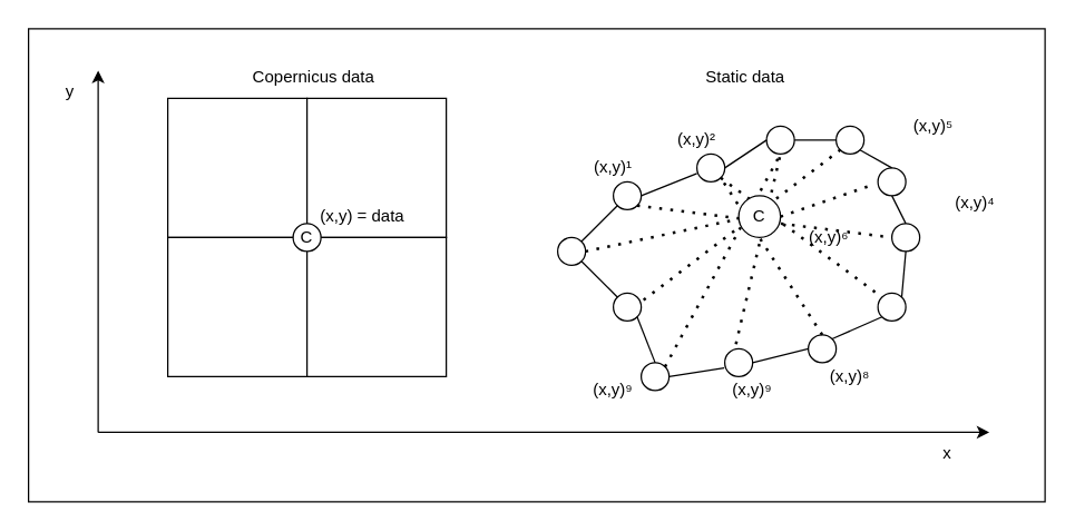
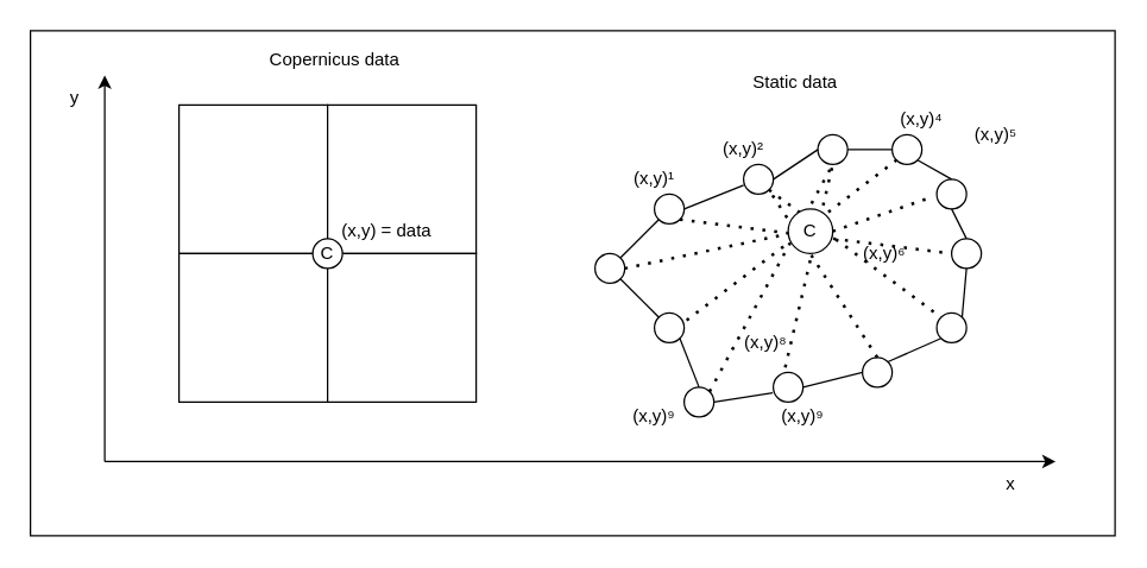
  <mxCell id="0" />
  <mxCell id="1" parent="0" />
  <mxCell id="2" value="" style="rounded=0;whiteSpace=wrap;html=1;" vertex="1" parent="1"><mxGeometry x="20" y="20" width="730" height="340" as="geometry" /></mxCell>
  <mxCell id="3" value="" style="whiteSpace=wrap;html=1;aspect=fixed;" vertex="1" parent="1"><mxGeometry x="120" y="70" width="100" height="100" as="geometry" /></mxCell>
  <mxCell id="4" value="" style="whiteSpace=wrap;html=1;aspect=fixed;" vertex="1" parent="1"><mxGeometry x="220" y="70" width="100" height="100" as="geometry" /></mxCell>
  <mxCell id="5" value="" style="whiteSpace=wrap;html=1;aspect=fixed;" vertex="1" parent="1"><mxGeometry x="120" y="170" width="100" height="100" as="geometry" /></mxCell>
  <mxCell id="6" value="" style="whiteSpace=wrap;html=1;aspect=fixed;" vertex="1" parent="1"><mxGeometry x="220" y="170" width="100" height="100" as="geometry" /></mxCell>
  <mxCell id="7" value="" style="ellipse;whiteSpace=wrap;html=1;aspect=fixed;" vertex="1" parent="1"><mxGeometry x="210" y="160" width="20" height="20" as="geometry" /></mxCell>
  <mxCell id="8" value="(x,y) = data" style="text;html=1;align=center;verticalAlign=middle;whiteSpace=wrap;rounded=0;" vertex="1" parent="1"><mxGeometry x="225" y="140" width="70" height="30" as="geometry" /></mxCell>
  <mxCell id="9" value="" style="ellipse;whiteSpace=wrap;html=1;aspect=fixed;" vertex="1" parent="1"><mxGeometry x="440" y="130" width="20" height="20" as="geometry" /></mxCell>
  <mxCell id="10" value="" style="ellipse;whiteSpace=wrap;html=1;aspect=fixed;" vertex="1" parent="1"><mxGeometry x="400" y="170" width="20" height="20" as="geometry" /></mxCell>
  <mxCell id="11" value="" style="ellipse;whiteSpace=wrap;html=1;aspect=fixed;" vertex="1" parent="1"><mxGeometry x="440" y="210" width="20" height="20" as="geometry" /></mxCell>
  <mxCell id="12" value="" style="ellipse;whiteSpace=wrap;html=1;aspect=fixed;" vertex="1" parent="1"><mxGeometry x="500" y="110" width="20" height="20" as="geometry" /></mxCell>
  <mxCell id="13" value="" style="ellipse;whiteSpace=wrap;html=1;aspect=fixed;" vertex="1" parent="1"><mxGeometry x="550" y="90" width="20" height="20" as="geometry" /></mxCell>
  <mxCell id="14" value="" style="ellipse;whiteSpace=wrap;html=1;aspect=fixed;" vertex="1" parent="1"><mxGeometry x="600" y="90" width="20" height="20" as="geometry" /></mxCell>
  <mxCell id="15" value="" style="ellipse;whiteSpace=wrap;html=1;aspect=fixed;" vertex="1" parent="1"><mxGeometry x="630" y="120" width="20" height="20" as="geometry" /></mxCell>
  <mxCell id="16" value="" style="ellipse;whiteSpace=wrap;html=1;aspect=fixed;" vertex="1" parent="1"><mxGeometry x="640" y="160" width="20" height="20" as="geometry" /></mxCell>
  <mxCell id="17" value="" style="ellipse;whiteSpace=wrap;html=1;aspect=fixed;" vertex="1" parent="1"><mxGeometry x="580" y="240" width="20" height="20" as="geometry" /></mxCell>
  <mxCell id="18" value="" style="ellipse;whiteSpace=wrap;html=1;aspect=fixed;" vertex="1" parent="1"><mxGeometry x="630" y="210" width="20" height="20" as="geometry" /></mxCell>
  <mxCell id="19" value="" style="ellipse;whiteSpace=wrap;html=1;aspect=fixed;" vertex="1" parent="1"><mxGeometry x="520" y="250" width="20" height="20" as="geometry" /></mxCell>
  <mxCell id="20" value="" style="ellipse;whiteSpace=wrap;html=1;aspect=fixed;" vertex="1" parent="1"><mxGeometry x="460" y="260" width="20" height="20" as="geometry" /></mxCell>
  <mxCell id="21" value="" style="endArrow=none;html=1;rounded=0;exitX=1;exitY=0;exitDx=0;exitDy=0;entryX=0;entryY=1;entryDx=0;entryDy=0;" edge="1" parent="1" source="10" target="9"><mxGeometry width="50" height="50" relative="1" as="geometry"><mxPoint x="360" y="210" as="sourcePoint" /><mxPoint x="410" y="160" as="targetPoint" /></mxGeometry></mxCell>
  <mxCell id="22" value="" style="endArrow=none;html=1;rounded=0;exitX=0;exitY=0;exitDx=0;exitDy=0;entryX=1;entryY=1;entryDx=0;entryDy=0;" edge="1" parent="1" source="11" target="10"><mxGeometry width="50" height="50" relative="1" as="geometry"><mxPoint x="360" y="210" as="sourcePoint" /><mxPoint x="410" y="160" as="targetPoint" /></mxGeometry></mxCell>
  <mxCell id="23" value="" style="endArrow=none;html=1;rounded=0;exitX=0.5;exitY=0;exitDx=0;exitDy=0;entryX=1;entryY=1;entryDx=0;entryDy=0;" edge="1" parent="1" source="20" target="11"><mxGeometry width="50" height="50" relative="1" as="geometry"><mxPoint x="360" y="210" as="sourcePoint" /><mxPoint x="410" y="160" as="targetPoint" /></mxGeometry></mxCell>
  <mxCell id="24" value="" style="endArrow=none;html=1;rounded=0;exitX=1;exitY=0.5;exitDx=0;exitDy=0;entryX=-0.021;entryY=0.693;entryDx=0;entryDy=0;entryPerimeter=0;" edge="1" parent="1" source="20" target="19"><mxGeometry width="50" height="50" relative="1" as="geometry"><mxPoint x="360" y="210" as="sourcePoint" /><mxPoint x="410" y="160" as="targetPoint" /></mxGeometry></mxCell>
  <mxCell id="25" value="" style="endArrow=none;html=1;rounded=0;" edge="1" parent="1"><mxGeometry width="50" height="50" relative="1" as="geometry"><mxPoint x="500" y="124" as="sourcePoint" /><mxPoint x="460" y="140" as="targetPoint" /></mxGeometry></mxCell>
  <mxCell id="26" value="" style="endArrow=none;html=1;rounded=0;entryX=0;entryY=0.5;entryDx=0;entryDy=0;" edge="1" parent="1" target="13"><mxGeometry width="50" height="50" relative="1" as="geometry"><mxPoint x="520" y="120" as="sourcePoint" /><mxPoint x="410" y="160" as="targetPoint" /></mxGeometry></mxCell>
  <mxCell id="27" value="" style="endArrow=none;html=1;rounded=0;exitX=1;exitY=0.5;exitDx=0;exitDy=0;entryX=0;entryY=0.5;entryDx=0;entryDy=0;" edge="1" parent="1" source="19" target="17"><mxGeometry width="50" height="50" relative="1" as="geometry"><mxPoint x="360" y="210" as="sourcePoint" /><mxPoint x="410" y="160" as="targetPoint" /></mxGeometry></mxCell>
  <mxCell id="28" value="" style="endArrow=none;html=1;rounded=0;entryX=0;entryY=0.5;entryDx=0;entryDy=0;exitX=1;exitY=0.5;exitDx=0;exitDy=0;" edge="1" parent="1" source="13" target="14"><mxGeometry width="50" height="50" relative="1" as="geometry"><mxPoint x="360" y="210" as="sourcePoint" /><mxPoint x="410" y="160" as="targetPoint" /></mxGeometry></mxCell>
  <mxCell id="29" value="" style="endArrow=none;html=1;rounded=0;exitX=1;exitY=0;exitDx=0;exitDy=0;entryX=0;entryY=1;entryDx=0;entryDy=0;" edge="1" parent="1" source="17" target="18"><mxGeometry width="50" height="50" relative="1" as="geometry"><mxPoint x="360" y="210" as="sourcePoint" /><mxPoint x="410" y="160" as="targetPoint" /></mxGeometry></mxCell>
  <mxCell id="30" value="" style="endArrow=none;html=1;rounded=0;entryX=1;entryY=0;entryDx=0;entryDy=0;exitX=0.5;exitY=1;exitDx=0;exitDy=0;" edge="1" parent="1" source="16" target="18"><mxGeometry width="50" height="50" relative="1" as="geometry"><mxPoint x="360" y="210" as="sourcePoint" /><mxPoint x="410" y="160" as="targetPoint" /></mxGeometry></mxCell>
  <mxCell id="31" value="" style="endArrow=none;html=1;rounded=0;exitX=0.5;exitY=0;exitDx=0;exitDy=0;entryX=0.5;entryY=1;entryDx=0;entryDy=0;" edge="1" parent="1" source="16" target="15"><mxGeometry width="50" height="50" relative="1" as="geometry"><mxPoint x="360" y="210" as="sourcePoint" /><mxPoint x="410" y="160" as="targetPoint" /></mxGeometry></mxCell>
  <mxCell id="32" value="" style="endArrow=none;html=1;rounded=0;entryX=0.5;entryY=0;entryDx=0;entryDy=0;exitX=1;exitY=1;exitDx=0;exitDy=0;" edge="1" parent="1" source="14" target="15"><mxGeometry width="50" height="50" relative="1" as="geometry"><mxPoint x="360" y="210" as="sourcePoint" /><mxPoint x="410" y="160" as="targetPoint" /></mxGeometry></mxCell>
  <mxCell id="33" value="" style="endArrow=none;dashed=1;html=1;dashPattern=1 3;strokeWidth=2;rounded=0;exitX=0.5;exitY=0;exitDx=0;exitDy=0;entryX=1;entryY=1;entryDx=0;entryDy=0;" edge="1" parent="1" source="17" target="12"><mxGeometry width="50" height="50" relative="1" as="geometry"><mxPoint x="566.34" y="230" as="sourcePoint" /><mxPoint x="520" y="129" as="targetPoint" /></mxGeometry></mxCell>
  <mxCell id="34" value="" style="endArrow=none;dashed=1;html=1;dashPattern=1 3;strokeWidth=2;rounded=0;entryX=0;entryY=1;entryDx=0;entryDy=0;exitX=1.083;exitY=0.25;exitDx=0;exitDy=0;exitPerimeter=0;" edge="1" parent="1" source="11" target="14"><mxGeometry width="50" height="50" relative="1" as="geometry"><mxPoint x="490" y="190" as="sourcePoint" /><mxPoint x="540" y="140" as="targetPoint" /></mxGeometry></mxCell>
  <mxCell id="35" value="" style="endArrow=none;dashed=1;html=1;dashPattern=1 3;strokeWidth=2;rounded=0;entryX=0.5;entryY=1;entryDx=0;entryDy=0;exitX=0.4;exitY=-0.167;exitDx=0;exitDy=0;exitPerimeter=0;" edge="1" parent="1" source="19" target="13"><mxGeometry width="50" height="50" relative="1" as="geometry"><mxPoint x="490" y="190" as="sourcePoint" /><mxPoint x="540" y="140" as="targetPoint" /></mxGeometry></mxCell>
  <mxCell id="36" value="" style="endArrow=none;dashed=1;html=1;dashPattern=1 3;strokeWidth=2;rounded=0;entryX=0;entryY=0.5;entryDx=0;entryDy=0;exitX=1;exitY=1;exitDx=0;exitDy=0;" edge="1" parent="1" source="9" target="16"><mxGeometry width="50" height="50" relative="1" as="geometry"><mxPoint x="490" y="190" as="sourcePoint" /><mxPoint x="540" y="140" as="targetPoint" /></mxGeometry></mxCell>
  <mxCell id="37" value="" style="endArrow=none;dashed=1;html=1;dashPattern=1 3;strokeWidth=2;rounded=0;exitX=1;exitY=0.5;exitDx=0;exitDy=0;entryX=-0.117;entryY=0.583;entryDx=0;entryDy=0;entryPerimeter=0;" edge="1" parent="1" source="41" target="15"><mxGeometry width="50" height="50" relative="1" as="geometry"><mxPoint x="490" y="190" as="sourcePoint" /><mxPoint x="540" y="140" as="targetPoint" /></mxGeometry></mxCell>
  <mxCell id="38" value="" style="endArrow=none;dashed=1;html=1;dashPattern=1 3;strokeWidth=2;rounded=0;exitX=1;exitY=0;exitDx=0;exitDy=0;entryX=0.5;entryY=1;entryDx=0;entryDy=0;" edge="1" parent="1" source="20" target="13"><mxGeometry width="50" height="50" relative="1" as="geometry"><mxPoint x="510" y="180" as="sourcePoint" /><mxPoint x="560" y="130" as="targetPoint" /></mxGeometry></mxCell>
  <mxCell id="39" value="" style="endArrow=none;dashed=1;html=1;dashPattern=1 3;strokeWidth=2;rounded=0;entryX=0;entryY=0;entryDx=0;entryDy=0;exitX=1;exitY=1;exitDx=0;exitDy=0;" edge="1" parent="1" source="12" target="18"><mxGeometry width="50" height="50" relative="1" as="geometry"><mxPoint x="510" y="180" as="sourcePoint" /><mxPoint x="560" y="130" as="targetPoint" /></mxGeometry></mxCell>
  <mxCell id="40" value="" style="endArrow=none;dashed=1;html=1;dashPattern=1 3;strokeWidth=2;rounded=0;exitX=1;exitY=0.5;exitDx=0;exitDy=0;entryX=-0.117;entryY=0.583;entryDx=0;entryDy=0;entryPerimeter=0;" edge="1" parent="1" source="10" target="41"><mxGeometry width="50" height="50" relative="1" as="geometry"><mxPoint x="420" y="180" as="sourcePoint" /><mxPoint x="628" y="132" as="targetPoint" /></mxGeometry></mxCell>
  <mxCell id="41" value="" style="ellipse;whiteSpace=wrap;html=1;aspect=fixed;" vertex="1" parent="1"><mxGeometry x="530" y="140" width="30" height="30" as="geometry" /></mxCell>
  <mxCell id="42" value="C" style="text;html=1;align=center;verticalAlign=middle;whiteSpace=wrap;rounded=0;" vertex="1" parent="1"><mxGeometry x="530" y="145" width="30" height="20" as="geometry" /></mxCell>
  <mxCell id="43" value="(x,y)¹" style="text;html=1;align=center;verticalAlign=middle;whiteSpace=wrap;rounded=0;" vertex="1" parent="1"><mxGeometry x="420" y="110" width="40" height="20" as="geometry" /></mxCell>
  <mxCell id="44" value="(x,y)²" style="text;html=1;align=center;verticalAlign=middle;whiteSpace=wrap;rounded=0;" vertex="1" parent="1"><mxGeometry x="480" y="90" width="40" height="20" as="geometry" /></mxCell>
- <mxCell id="45" value="(x,y)⁴" style="text;html=1;align=center;verticalAlign=middle;whiteSpace=wrap;rounded=0;" vertex="1" parent="1"><mxGeometry x="680" y="135" width="40" height="20" as="geometry" /></mxCell>
+ <mxCell id="45" value="(x,y)⁴" style="text;html=1;align=center;verticalAlign=middle;whiteSpace=wrap;rounded=0;" vertex="1" parent="1"><mxGeometry x="600" y="70" width="40" height="20" as="geometry" /></mxCell>
  <mxCell id="46" value="(x,y)⁵" style="text;html=1;align=center;verticalAlign=middle;whiteSpace=wrap;rounded=0;" vertex="1" parent="1"><mxGeometry x="650" y="80" width="40" height="20" as="geometry" /></mxCell>
  <mxCell id="47" value="(x,y)⁶" style="text;html=1;align=center;verticalAlign=middle;whiteSpace=wrap;rounded=0;" vertex="1" parent="1"><mxGeometry x="575" y="160" width="40" height="20" as="geometry" /></mxCell>
- <mxCell id="48" value="(x,y)⁸" style="text;html=1;align=center;verticalAlign=middle;whiteSpace=wrap;rounded=0;" vertex="1" parent="1"><mxGeometry x="590" y="260" width="40" height="20" as="geometry" /></mxCell>
+ <mxCell id="48" value="(x,y)⁸" style="text;html=1;align=center;verticalAlign=middle;whiteSpace=wrap;rounded=0;" vertex="1" parent="1"><mxGeometry x="495" y="220" width="40" height="20" as="geometry" /></mxCell>
  <mxCell id="49" value="(x,y)⁹" style="text;html=1;align=center;verticalAlign=middle;whiteSpace=wrap;rounded=0;" vertex="1" parent="1"><mxGeometry x="520" y="270" width="40" height="20" as="geometry" /></mxCell>
  <mxCell id="50" value="(x,y)⁹" style="text;html=1;align=center;verticalAlign=middle;whiteSpace=wrap;rounded=0;" vertex="1" parent="1"><mxGeometry x="420" y="270" width="40" height="20" as="geometry" /></mxCell>
  <mxCell id="51" value="Static data" style="text;html=1;align=center;verticalAlign=middle;whiteSpace=wrap;rounded=0;" vertex="1" parent="1"><mxGeometry x="450" y="40" width="170" height="30" as="geometry" /></mxCell>
- <mxCell id="52" value="Copernicus data" style="text;html=1;align=center;verticalAlign=middle;whiteSpace=wrap;rounded=0;" vertex="1" parent="1"><mxGeometry x="140" y="40" width="170" height="30" as="geometry" /></mxCell>
+ <mxCell id="52" value="Copernicus data" style="text;html=1;align=center;verticalAlign=middle;whiteSpace=wrap;rounded=0;" vertex="1" parent="1"><mxGeometry x="140" y="25" width="170" height="30" as="geometry" /></mxCell>
  <mxCell id="53" value="C" style="text;html=1;align=center;verticalAlign=middle;whiteSpace=wrap;rounded=0;" vertex="1" parent="1"><mxGeometry x="205" y="160" width="30" height="20" as="geometry" /></mxCell>
  <mxCell id="54" value="" style="endArrow=classic;html=1;rounded=0;" edge="1" parent="1"><mxGeometry width="50" height="50" relative="1" as="geometry"><mxPoint x="70" y="310" as="sourcePoint" /><mxPoint x="70" y="50" as="targetPoint" /></mxGeometry></mxCell>
  <mxCell id="55" value="" style="endArrow=classic;html=1;rounded=0;" edge="1" parent="1"><mxGeometry width="50" height="50" relative="1" as="geometry"><mxPoint x="70" y="310" as="sourcePoint" /><mxPoint x="710" y="310" as="targetPoint" /></mxGeometry></mxCell>
  <mxCell id="56" value="y" style="text;html=1;align=center;verticalAlign=middle;whiteSpace=wrap;rounded=0;" vertex="1" parent="1"><mxGeometry x="20" y="50" width="60" height="30" as="geometry" /></mxCell>
  <mxCell id="57" value="x" style="text;html=1;align=center;verticalAlign=middle;whiteSpace=wrap;rounded=0;" vertex="1" parent="1"><mxGeometry x="650" y="310" width="60" height="30" as="geometry" /></mxCell>
